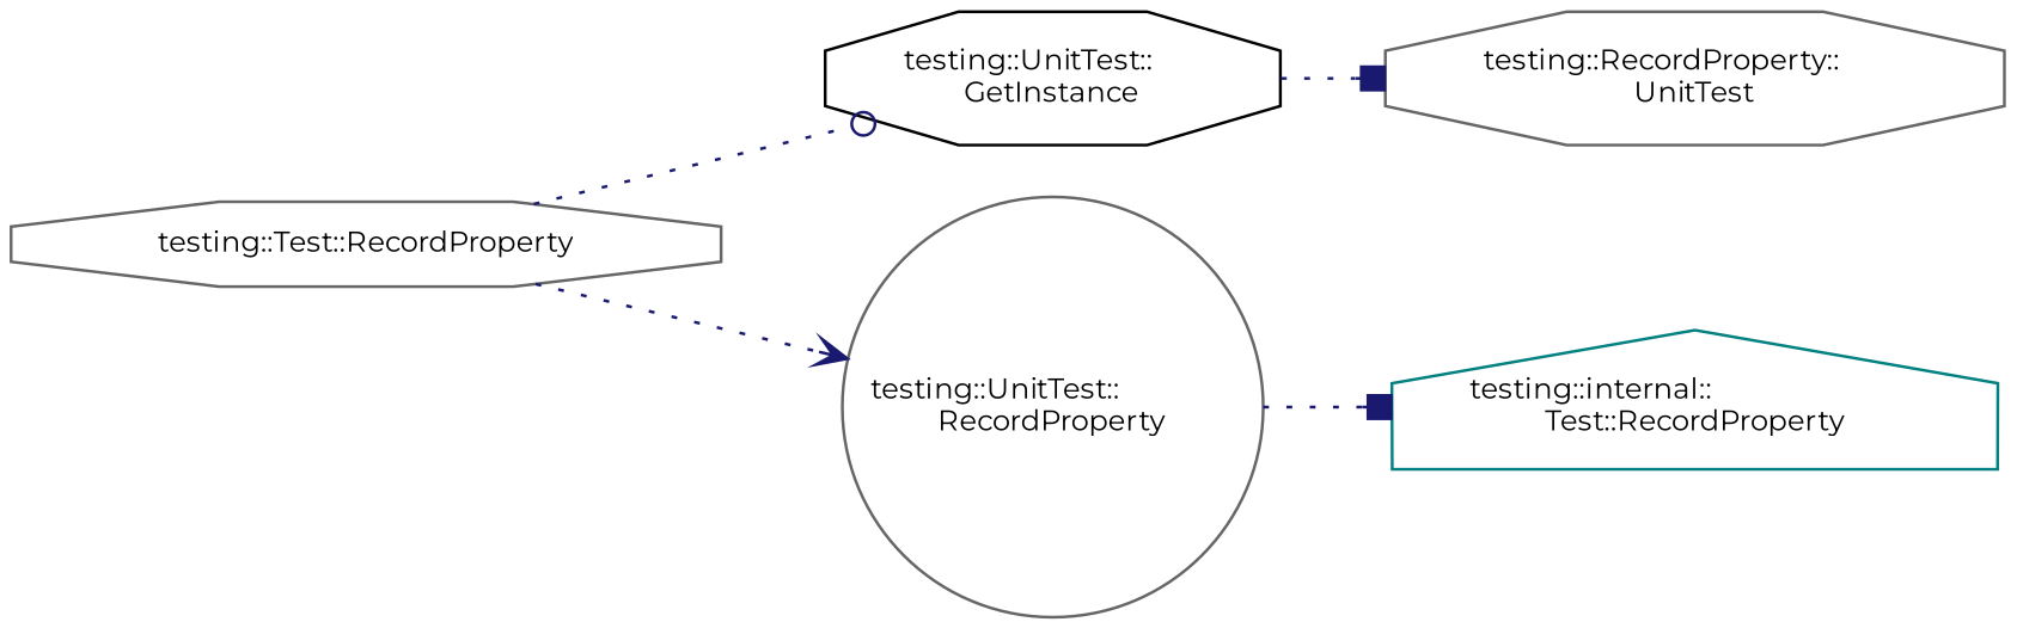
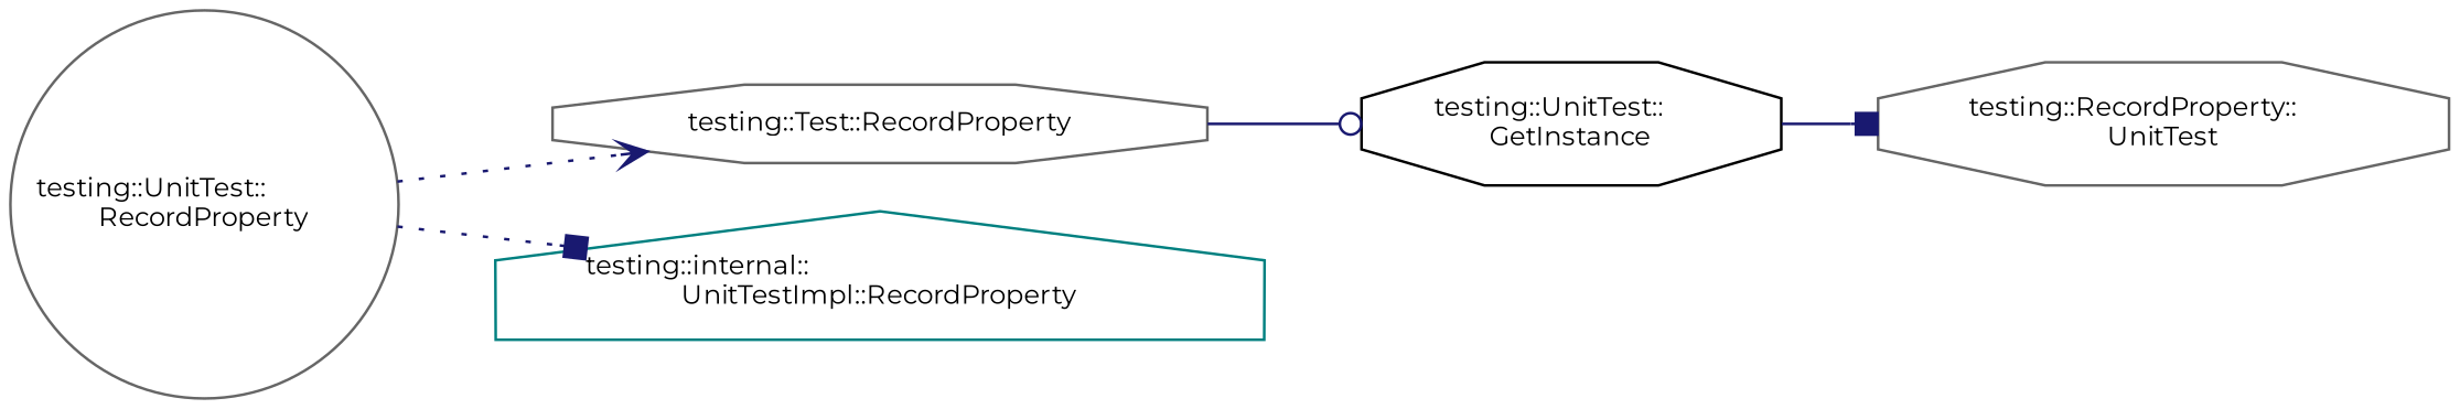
  digraph {
    fontname=Montserrat
    rankdir=LR
    node [color=gray40 fontname=Montserrat fontsize=10 shape=octagon]
    edge [arrowhead=box color=midnightblue fontname=Montserrat fontsize=10 labelfontname=Helvetica labelfontsize=10 style=solid]
    n1 [height=0.2 label="testing::Test::RecordProperty" width=0.4]
    n2 [color=black height=0.2 label="testing::UnitTest::\lGetInstance" width=0.4]
    n3 [height=0.2 label="testing::UnitTest::\lRecordProperty" shape=circle width=0.4]
    n4 [height=0.2 label="testing::RecordProperty::\lUnitTest" width=0.4]
-   n5 [color=teal height=0.2 label="testing::internal::\lTest::RecordProperty" shape=house width=0.4]
-   n1 -> n2 [arrowhead=odot style=dotted]
-   n1 -> n3 [arrowhead=vee style=dotted]
-   n2 -> n4 [style=dotted]
+   n5 [color=teal height=0.2 label="testing::internal::\lUnitTestImpl::RecordProperty" shape=house width=0.4]
+   n1 -> n2 [arrowhead=odot]
+   n3 -> n1 [arrowhead=vee style=dotted]
+   n2 -> n4
    n3 -> n5 [style=dotted]
  }
